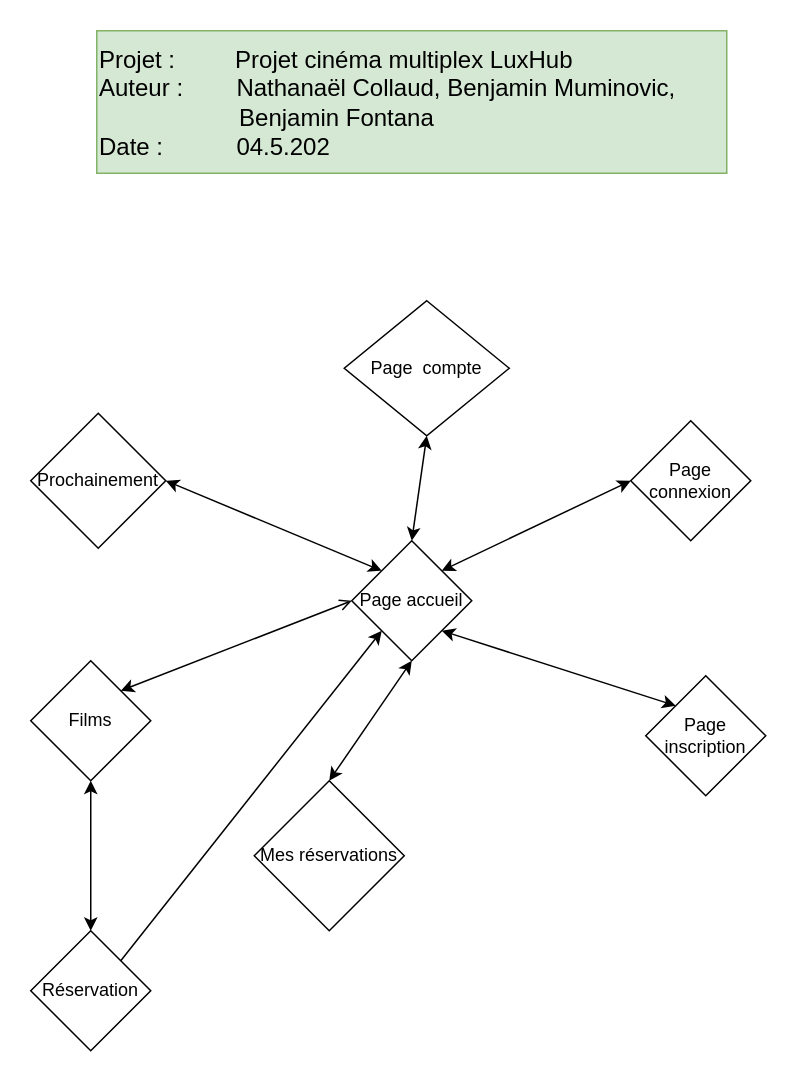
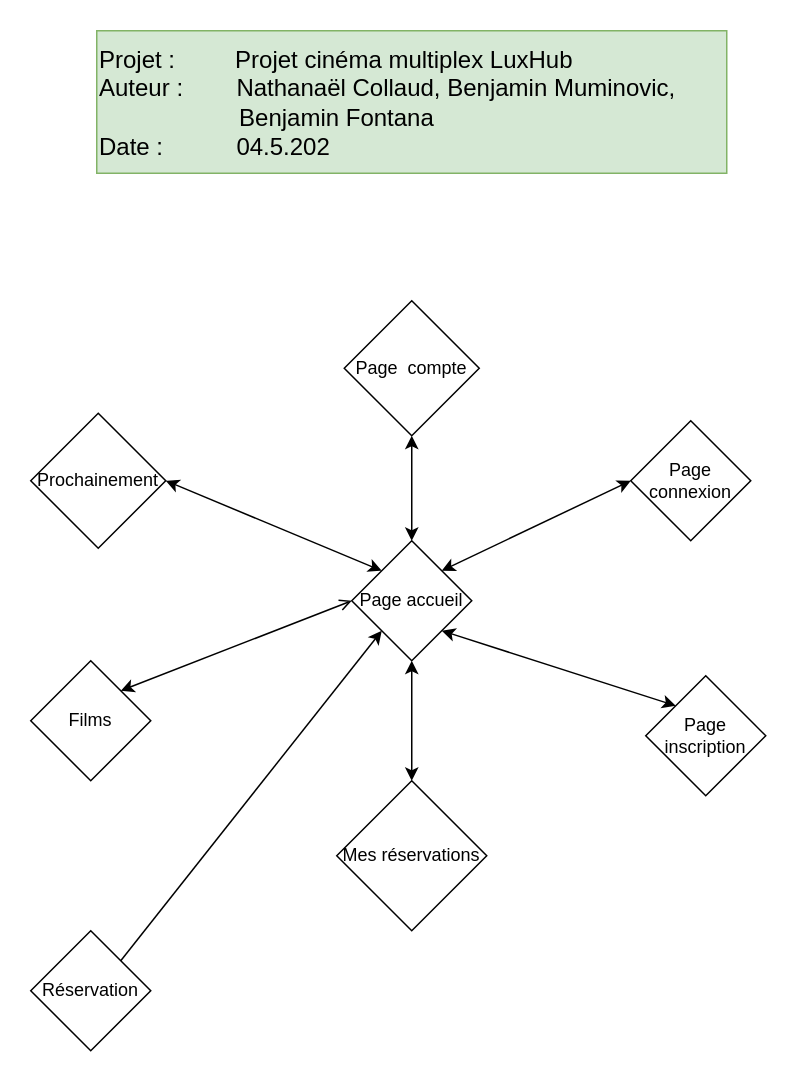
  <mxCell id="0" />
  <mxCell id="1" parent="0" />
  <mxCell id="2" value="Page accueil" style="rhombus;whiteSpace=wrap;html=1;" parent="1" vertex="1"><mxGeometry x="234" y="360" width="80" height="80" as="geometry" /></mxCell>
  <mxCell id="3" value="Page connexion" style="rhombus;whiteSpace=wrap;html=1;" parent="1" vertex="1"><mxGeometry x="420" y="280" width="80" height="80" as="geometry" /></mxCell>
  <mxCell id="4" value="Films" style="rhombus;whiteSpace=wrap;html=1;" parent="1" vertex="1"><mxGeometry x="20" y="440" width="80" height="80" as="geometry" /></mxCell>
- <mxCell id="5" value="Page&amp;nbsp; compte" style="rhombus;whiteSpace=wrap;html=1;" parent="1" vertex="1"><mxGeometry x="229" y="200" width="110" height="90" as="geometry" /></mxCell>
+ <mxCell id="5" value="Page&amp;nbsp; compte" style="rhombus;whiteSpace=wrap;html=1;" parent="1" vertex="1"><mxGeometry x="229" y="200" width="90" height="90" as="geometry" /></mxCell>
  <mxCell id="6" value="" style="endArrow=open;startArrow=classic;html=1;entryX=0;entryY=0.5;entryDx=0;entryDy=0;exitX=1;exitY=0;exitDx=0;exitDy=0;" parent="1" source="4" target="2" edge="1"><mxGeometry width="50" height="50" relative="1" as="geometry"><mxPoint x="470" y="560" as="sourcePoint" /><mxPoint x="520" y="510" as="targetPoint" /></mxGeometry></mxCell>
  <mxCell id="7" value="" style="endArrow=classic;startArrow=classic;html=1;exitX=0;exitY=0.5;exitDx=0;exitDy=0;entryX=1;entryY=0;entryDx=0;entryDy=0;" parent="1" source="3" target="2" edge="1"><mxGeometry width="50" height="50" relative="1" as="geometry"><mxPoint x="470" y="560" as="sourcePoint" /><mxPoint x="520" y="510" as="targetPoint" /></mxGeometry></mxCell>
  <mxCell id="8" value="" style="endArrow=classic;startArrow=classic;html=1;entryX=0.5;entryY=1;entryDx=0;entryDy=0;exitX=0.5;exitY=0;exitDx=0;exitDy=0;" parent="1" source="2" target="5" edge="1"><mxGeometry width="50" height="50" relative="1" as="geometry"><mxPoint x="470" y="560" as="sourcePoint" /><mxPoint x="520" y="510" as="targetPoint" /></mxGeometry></mxCell>
  <mxCell id="9" value="Réservation" style="rhombus;whiteSpace=wrap;html=1;" vertex="1" parent="1"><mxGeometry x="20" y="620" width="80" height="80" as="geometry" /></mxCell>
  <mxCell id="10" value="&lt;font style=&quot;font-size: 12px&quot;&gt;Prochainement&lt;/font&gt;" style="rhombus;whiteSpace=wrap;html=1;" vertex="1" parent="1"><mxGeometry x="20" y="275" width="90" height="90" as="geometry" /></mxCell>
  <mxCell id="11" value="" style="endArrow=classic;startArrow=classic;html=1;entryX=1;entryY=0.5;entryDx=0;entryDy=0;exitX=0;exitY=0;exitDx=0;exitDy=0;" edge="1" parent="1" source="2" target="10"><mxGeometry width="50" height="50" relative="1" as="geometry"><mxPoint x="320" y="560" as="sourcePoint" /><mxPoint x="370" y="510" as="targetPoint" /></mxGeometry></mxCell>
- <mxCell id="12" value="" style="endArrow=classic;startArrow=classic;html=1;entryX=0.5;entryY=1;entryDx=0;entryDy=0;exitX=0.5;exitY=0;exitDx=0;exitDy=0;" edge="1" parent="1" source="9" target="4"><mxGeometry width="50" height="50" relative="1" as="geometry"><mxPoint x="320" y="560" as="sourcePoint" /><mxPoint x="370" y="510" as="targetPoint" /></mxGeometry></mxCell>
  <mxCell id="13" value="" style="endArrow=classic;html=1;entryX=0;entryY=1;entryDx=0;entryDy=0;exitX=1;exitY=0;exitDx=0;exitDy=0;" edge="1" parent="1" source="9" target="2"><mxGeometry width="50" height="50" relative="1" as="geometry"><mxPoint x="320" y="560" as="sourcePoint" /><mxPoint x="370" y="510" as="targetPoint" /></mxGeometry></mxCell>
  <mxCell id="14" value="Page inscription" style="rhombus;whiteSpace=wrap;html=1;" vertex="1" parent="1"><mxGeometry x="430" y="450" width="80" height="80" as="geometry" /></mxCell>
- <mxCell id="15" value="Mes réservations" style="rhombus;whiteSpace=wrap;html=1;" vertex="1" parent="1"><mxGeometry x="169" y="520" width="100" height="100" as="geometry" /></mxCell>
+ <mxCell id="15" value="Mes réservations" style="rhombus;whiteSpace=wrap;html=1;" vertex="1" parent="1"><mxGeometry x="224" y="520" width="100" height="100" as="geometry" /></mxCell>
  <mxCell id="16" value="" style="endArrow=classic;startArrow=classic;html=1;entryX=0;entryY=0;entryDx=0;entryDy=0;exitX=1;exitY=1;exitDx=0;exitDy=0;" edge="1" parent="1" source="2" target="14"><mxGeometry width="50" height="50" relative="1" as="geometry"><mxPoint x="200" y="640" as="sourcePoint" /><mxPoint x="250" y="590" as="targetPoint" /></mxGeometry></mxCell>
  <mxCell id="17" value="" style="endArrow=classic;startArrow=classic;html=1;entryX=0.5;entryY=1;entryDx=0;entryDy=0;exitX=0.5;exitY=0;exitDx=0;exitDy=0;" edge="1" parent="1" source="15" target="2"><mxGeometry width="50" height="50" relative="1" as="geometry"><mxPoint x="200" y="640" as="sourcePoint" /><mxPoint x="250" y="590" as="targetPoint" /></mxGeometry></mxCell>
  <mxCell id="18" value="Projet :&amp;nbsp; &amp;nbsp; &amp;nbsp; &amp;nbsp; &amp;nbsp;Projet cinéma multiplex LuxHub&lt;br&gt;&lt;span style=&quot;text-align: center&quot;&gt;Auteur :&amp;nbsp; &amp;nbsp; &amp;nbsp; &amp;nbsp; Nathanaël Collaud, Benjamin Muminovic,&amp;nbsp; &amp;nbsp; &amp;nbsp; &amp;nbsp; &amp;nbsp; &amp;nbsp; &amp;nbsp; &amp;nbsp; &amp;nbsp; &amp;nbsp; &amp;nbsp; &amp;nbsp; &amp;nbsp; &amp;nbsp; &amp;nbsp;Benjamin Fontana&lt;/span&gt;&lt;br&gt;&lt;div&gt;Date :&amp;nbsp; &amp;nbsp; &amp;nbsp; &amp;nbsp; &amp;nbsp; &amp;nbsp;04.5.202&lt;/div&gt;" style="rounded=0;whiteSpace=wrap;html=1;labelBackgroundColor=none;strokeColor=#82b366;fontSize=16;align=left;fillColor=#d5e8d4;" vertex="1" parent="1"><mxGeometry x="64" y="20" width="420" height="95" as="geometry" /></mxCell>
